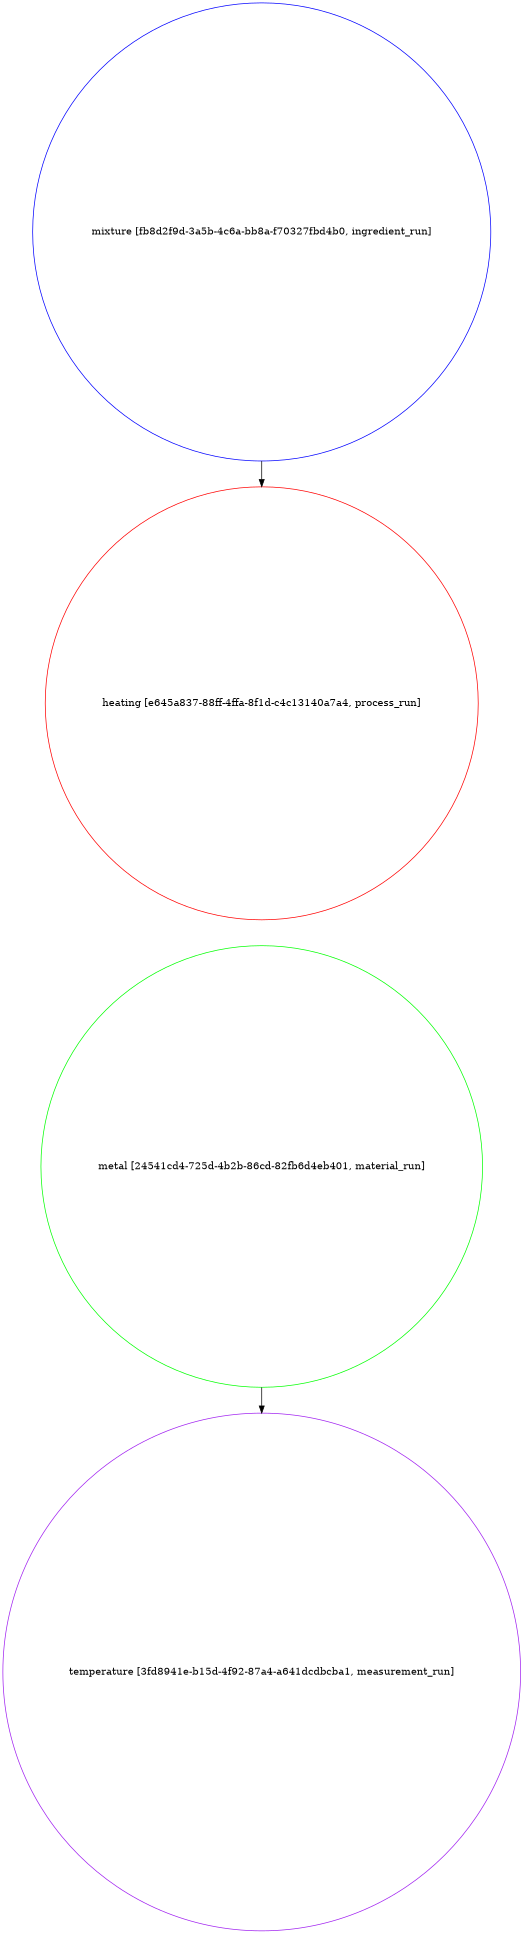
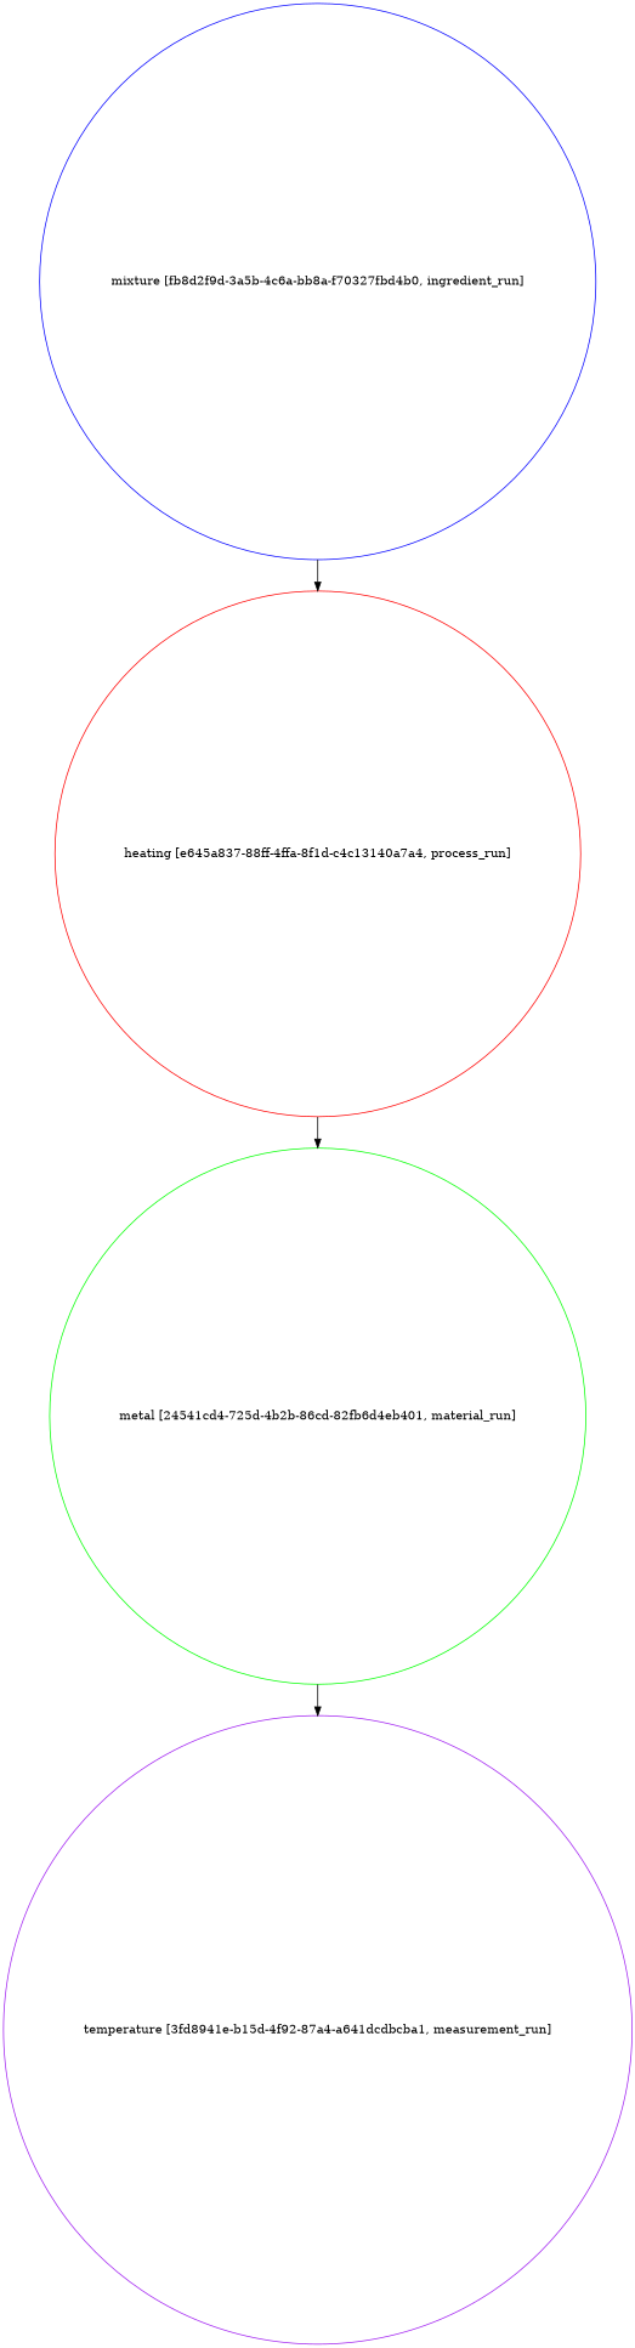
  strict digraph {
    node [shape=circle]
    "mixture [fb8d2f9d-3a5b-4c6a-bb8a-f70327fbd4b0, ingredient_run]" [color=blue height=8.8645 object="{\"absolute_quantity\": null, \"file_links\": [], \"labels\": [], \"mass_fraction\": null, \"material\": null, \"name\": \"mixture\", \"notes\": null, \"number_fraction\": null, \"process\": {\"id\": \"e645a837-88ff-4ffa-8f1d-c4c13140a7a4\", \"scope\": \"auto\", \"type\": \"link_by_uid\"}, \"spec\": {\"id\": \"559e883f-7627-4fb3-9bb7-c65c9b96818b\", \"scope\": \"auto\", \"type\": \"link_by_uid\"}, \"tags\": [], \"type\": \"ingredient_run\", \"uids\": {\"auto\": \"fb8d2f9d-3a5b-4c6a-bb8a-f70327fbd4b0\"}, \"volume_fraction\": null}" type=ingredient_run uuid="fb8d2f9d-3a5b-4c6a-bb8a-f70327fbd4b0" width=8.8645]
    "heating [e645a837-88ff-4ffa-8f1d-c4c13140a7a4, process_run]" [color=red height=8.377 object="{\"conditions\": [], \"file_links\": [], \"name\": \"heating\", \"notes\": null, \"parameters\": [], \"source\": null, \"spec\": {\"id\": \"6ee948d0-baf8-4872-a9ca-dfd69f7d7e32\", \"scope\": \"auto\", \"type\": \"link_by_uid\"}, \"tags\": [], \"type\": \"process_run\", \"uids\": {\"auto\": \"e645a837-88ff-4ffa-8f1d-c4c13140a7a4\"}}" type=process_run uuid="e645a837-88ff-4ffa-8f1d-c4c13140a7a4" width=8.377]
    "metal [24541cd4-725d-4b2b-86cd-82fb6d4eb401, material_run]" [color=green height=8.5395 object="{\"file_links\": [], \"name\": \"metal\", \"notes\": null, \"process\": {\"id\": \"e645a837-88ff-4ffa-8f1d-c4c13140a7a4\", \"scope\": \"auto\", \"type\": \"link_by_uid\"}, \"sample_type\": \"unknown\", \"spec\": {\"id\": \"50164976-0ff5-4cb5-a870-080a4a608e26\", \"scope\": \"auto\", \"type\": \"link_by_uid\"}, \"tags\": [], \"type\": \"material_run\", \"uids\": {\"auto\": \"24541cd4-725d-4b2b-86cd-82fb6d4eb401\"}}" type=material_run uuid="24541cd4-725d-4b2b-86cd-82fb6d4eb401" width=8.5395]
    "temperature [3fd8941e-b15d-4f92-87a4-a641dcdbcba1, measurement_run]" [color=purple height=10.02 object="{\"conditions\": [], \"file_links\": [], \"material\": {\"id\": \"24541cd4-725d-4b2b-86cd-82fb6d4eb401\", \"scope\": \"auto\", \"type\": \"link_by_uid\"}, \"name\": \"temperature\", \"notes\": null, \"parameters\": [], \"properties\": [], \"source\": null, \"spec\": {\"id\": \"be8e4ddb-b027-4766-b181-794a8cb4e31b\", \"scope\": \"auto\", \"type\": \"link_by_uid\"}, \"tags\": [], \"type\": \"measurement_run\", \"uids\": {\"auto\": \"3fd8941e-b15d-4f92-87a4-a641dcdbcba1\"}}" type=measurement_run uuid="3fd8941e-b15d-4f92-87a4-a641dcdbcba1" width=10.02]
    "mixture [fb8d2f9d-3a5b-4c6a-bb8a-f70327fbd4b0, ingredient_run]" -> "heating [e645a837-88ff-4ffa-8f1d-c4c13140a7a4, process_run]"
+   "heating [e645a837-88ff-4ffa-8f1d-c4c13140a7a4, process_run]" -> "metal [24541cd4-725d-4b2b-86cd-82fb6d4eb401, material_run]"
    "metal [24541cd4-725d-4b2b-86cd-82fb6d4eb401, material_run]" -> "temperature [3fd8941e-b15d-4f92-87a4-a641dcdbcba1, measurement_run]"
  }
